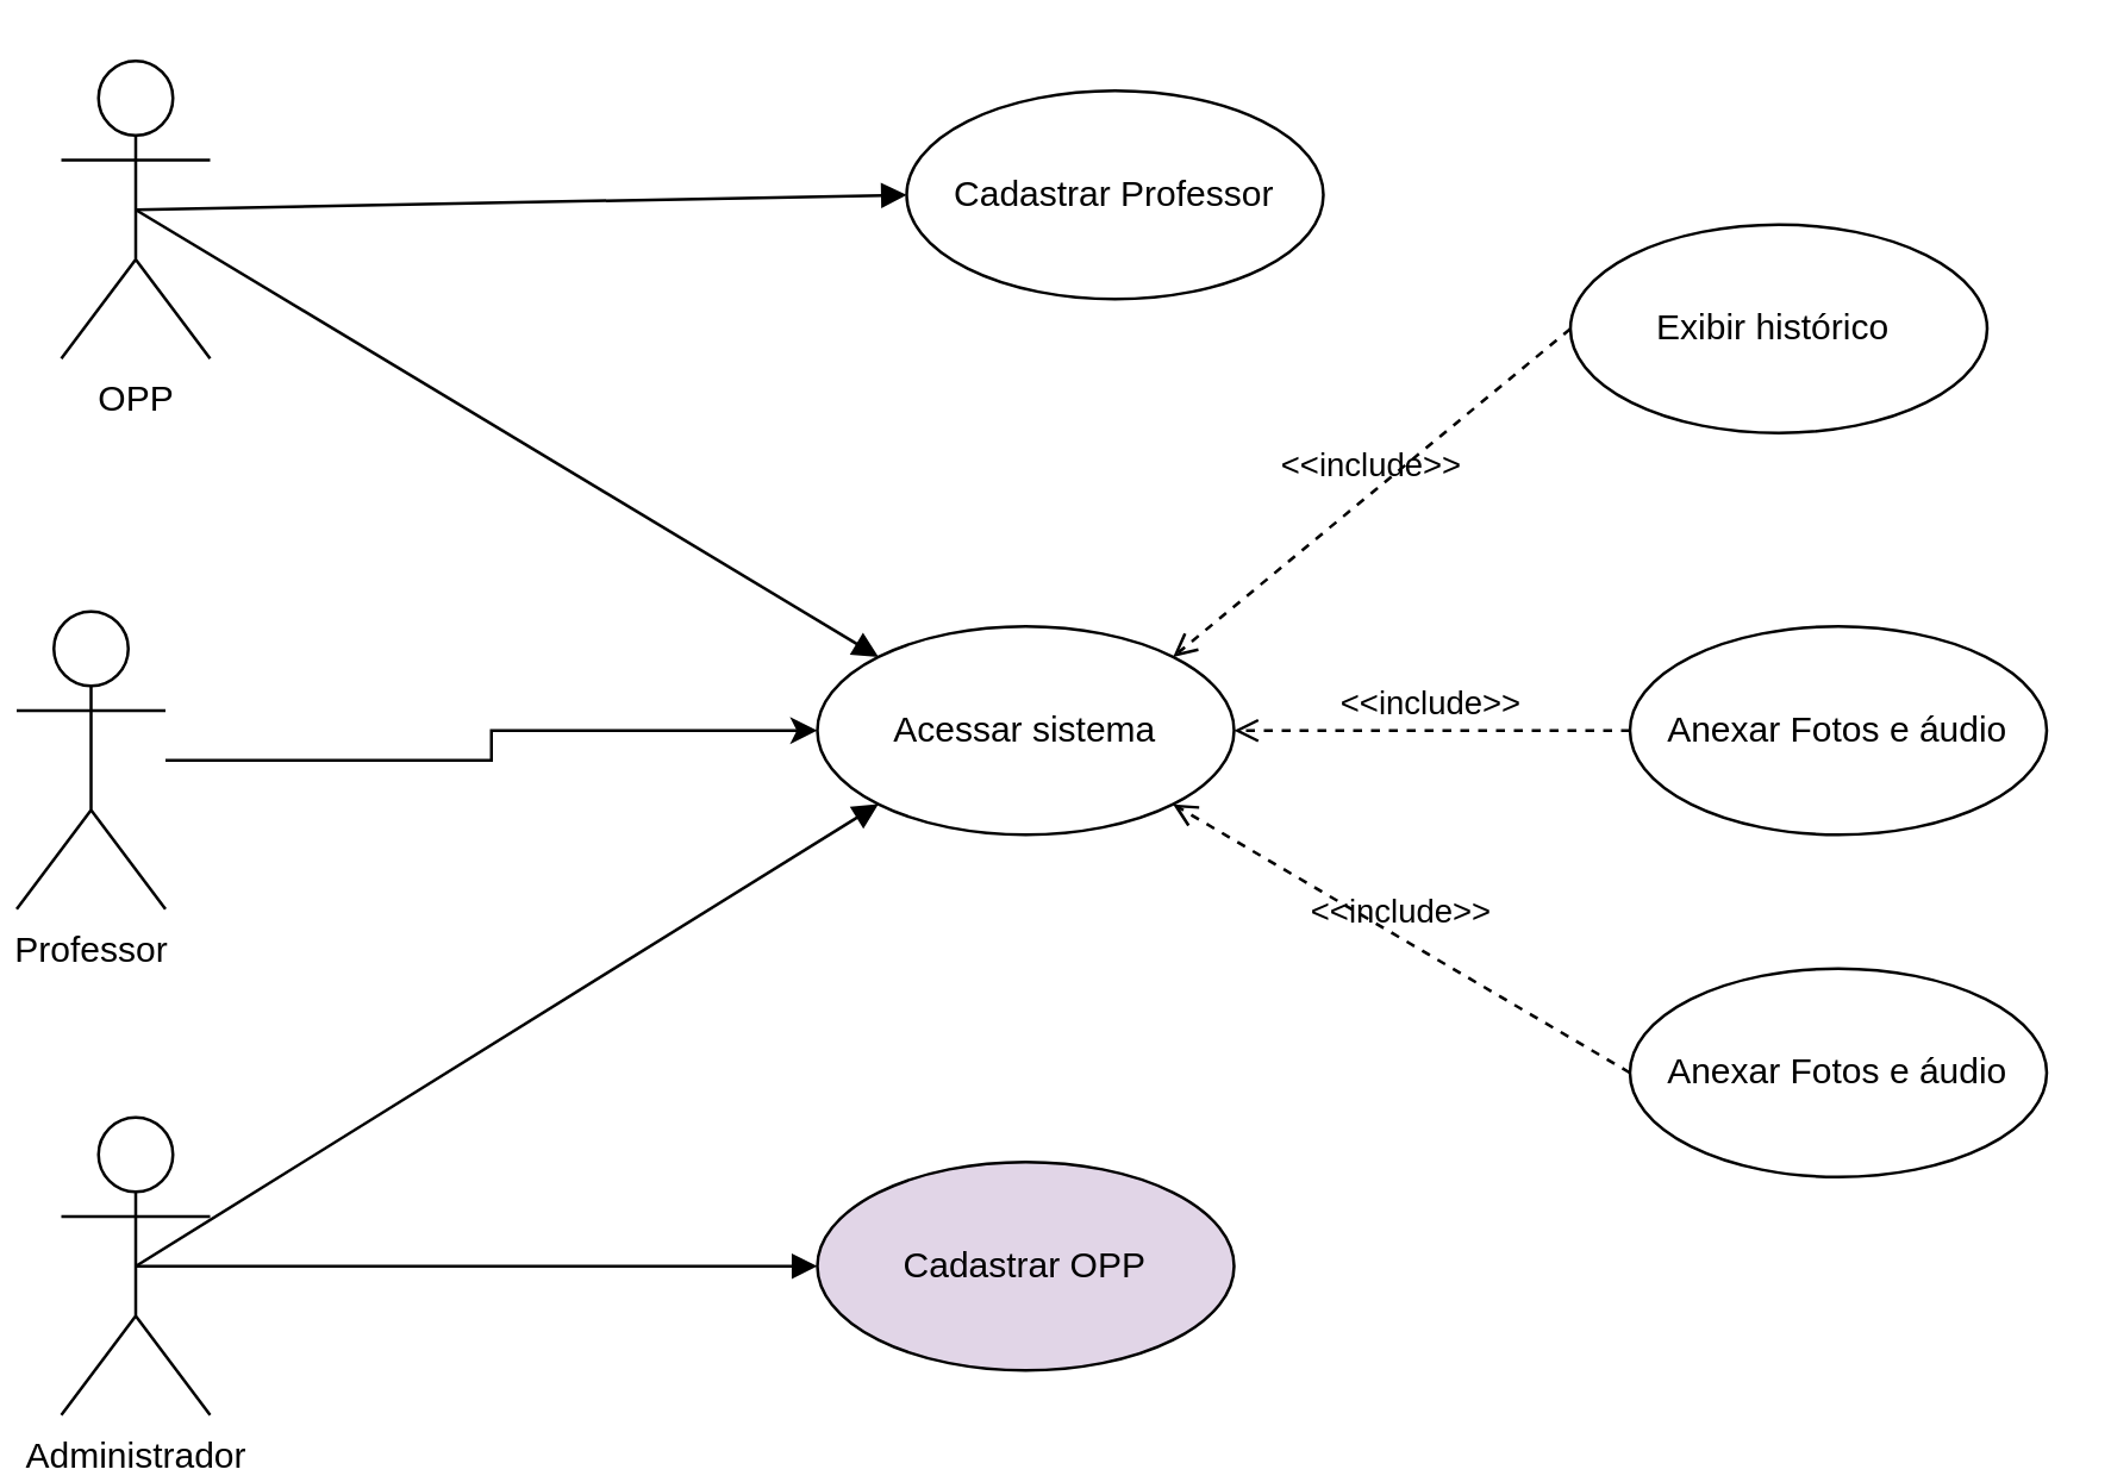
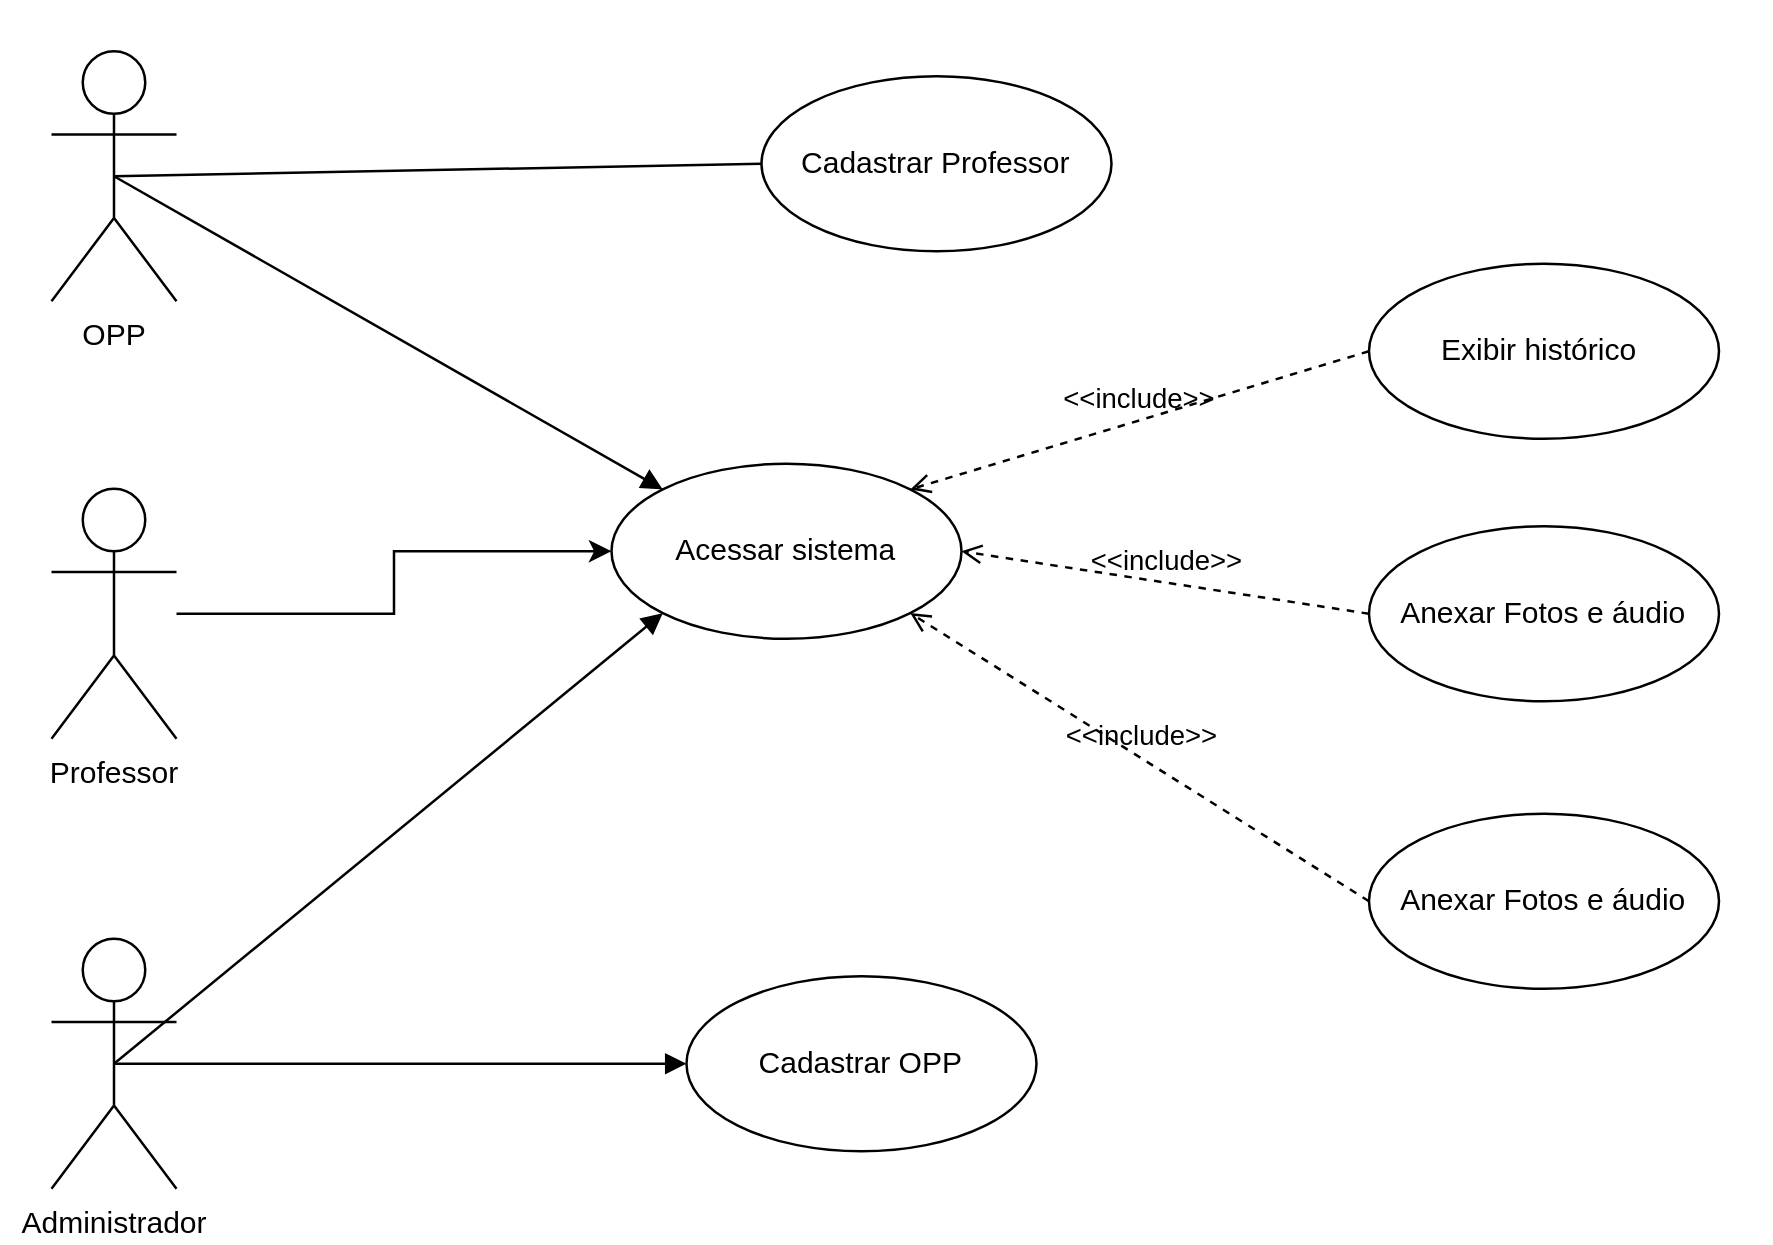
  <mxCell id="0" />
  <mxCell id="1" parent="0" />
  <mxCell id="2" value="OPP&lt;div&gt;&lt;br&gt;&lt;/div&gt;" style="shape=umlActor;verticalLabelPosition=bottom;verticalAlign=top;html=1;" vertex="1" parent="1"><mxGeometry x="20" y="20" width="50" height="100" as="geometry" /></mxCell>
  <mxCell id="3" style="edgeStyle=orthogonalEdgeStyle;rounded=0;orthogonalLoop=1;jettySize=auto;html=1;entryX=0;entryY=0.5;entryDx=0;entryDy=0;" edge="1" parent="1" source="4" target="5"><mxGeometry relative="1" as="geometry" /></mxCell>
- <mxCell id="4" value="Professor" style="shape=umlActor;verticalLabelPosition=bottom;verticalAlign=top;html=1;" vertex="1" parent="1"><mxGeometry x="5" y="205" width="50" height="100" as="geometry" /></mxCell>
- <mxCell id="5" value="Acessar sistema" style="ellipse;whiteSpace=wrap;html=1;" vertex="1" parent="1"><mxGeometry x="274" y="210" width="140" height="70" as="geometry" /></mxCell>
+ <mxCell id="4" value="Professor" style="shape=umlActor;verticalLabelPosition=bottom;verticalAlign=top;html=1;" vertex="1" parent="1"><mxGeometry x="20" y="195" width="50" height="100" as="geometry" /></mxCell>
+ <mxCell id="5" value="Acessar sistema" style="ellipse;whiteSpace=wrap;html=1;" vertex="1" parent="1"><mxGeometry x="244" y="185" width="140" height="70" as="geometry" /></mxCell>
  <mxCell id="6" value="" style="html=1;verticalAlign=bottom;endArrow=block;curved=0;rounded=0;exitX=0.5;exitY=0.5;exitDx=0;exitDy=0;exitPerimeter=0;entryX=0;entryY=0;entryDx=0;entryDy=0;" edge="1" parent="1" source="2" target="5"><mxGeometry width="80" relative="1" as="geometry"><mxPoint x="200" y="185" as="sourcePoint" /><mxPoint x="280" y="185" as="targetPoint" /></mxGeometry></mxCell>
  <mxCell id="7" value="Administrador" style="shape=umlActor;verticalLabelPosition=bottom;verticalAlign=top;html=1;" vertex="1" parent="1"><mxGeometry x="20" y="375" width="50" height="100" as="geometry" /></mxCell>
  <mxCell id="8" value="" style="html=1;verticalAlign=bottom;endArrow=block;curved=0;rounded=0;exitX=0.5;exitY=0.5;exitDx=0;exitDy=0;exitPerimeter=0;entryX=0;entryY=1;entryDx=0;entryDy=0;" edge="1" parent="1" source="7" target="5"><mxGeometry width="80" relative="1" as="geometry"><mxPoint x="55" y="80" as="sourcePoint" /><mxPoint x="305" y="230" as="targetPoint" /></mxGeometry></mxCell>
- <mxCell id="9" value="Cadastrar OPP" style="ellipse;whiteSpace=wrap;html=1;fillColor=#e1d5e7;" vertex="1" parent="1"><mxGeometry x="274" y="390" width="140" height="70" as="geometry" /></mxCell>
+ <mxCell id="9" value="Cadastrar OPP" style="ellipse;whiteSpace=wrap;html=1;" vertex="1" parent="1"><mxGeometry x="274" y="390" width="140" height="70" as="geometry" /></mxCell>
  <mxCell id="10" value="" style="html=1;verticalAlign=bottom;endArrow=block;curved=0;rounded=0;entryX=0;entryY=0.5;entryDx=0;entryDy=0;exitX=0.5;exitY=0.5;exitDx=0;exitDy=0;exitPerimeter=0;" edge="1" parent="1" source="7" target="9"><mxGeometry width="80" relative="1" as="geometry"><mxPoint x="50" y="425" as="sourcePoint" /><mxPoint x="305" y="280" as="targetPoint" /></mxGeometry></mxCell>
  <mxCell id="11" value="Cadastrar Professor" style="ellipse;whiteSpace=wrap;html=1;" vertex="1" parent="1"><mxGeometry x="304" y="30" width="140" height="70" as="geometry" /></mxCell>
- <mxCell id="12" value="" style="html=1;verticalAlign=bottom;endArrow=block;curved=0;rounded=0;exitX=0.5;exitY=0.5;exitDx=0;exitDy=0;exitPerimeter=0;entryX=0;entryY=0.5;entryDx=0;entryDy=0;" edge="1" parent="1" source="2" target="11"><mxGeometry width="80" relative="1" as="geometry"><mxPoint x="55" y="80" as="sourcePoint" /><mxPoint x="305" y="230" as="targetPoint" /></mxGeometry></mxCell>
+ <mxCell id="12" value="" style="html=1;verticalAlign=bottom;endArrow=none;curved=0;rounded=0;exitX=0.5;exitY=0.5;exitDx=0;exitDy=0;exitPerimeter=0;entryX=0;entryY=0.5;entryDx=0;entryDy=0;" edge="1" parent="1" source="2" target="11"><mxGeometry width="80" relative="1" as="geometry"><mxPoint x="55" y="80" as="sourcePoint" /><mxPoint x="305" y="230" as="targetPoint" /></mxGeometry></mxCell>
  <mxCell id="13" value="Anexar Fotos e áudio" style="ellipse;whiteSpace=wrap;html=1;" vertex="1" parent="1"><mxGeometry x="547" y="210" width="140" height="70" as="geometry" /></mxCell>
  <mxCell id="14" value="&amp;lt;&amp;lt;include&amp;gt;&amp;gt;" style="html=1;verticalAlign=bottom;labelBackgroundColor=none;endArrow=open;endFill=0;dashed=1;rounded=0;exitX=0;exitY=0.5;exitDx=0;exitDy=0;entryX=1;entryY=0.5;entryDx=0;entryDy=0;" edge="1" parent="1" source="13" target="5"><mxGeometry width="160" relative="1" as="geometry"><mxPoint x="480" y="405" as="sourcePoint" /><mxPoint x="640" y="405" as="targetPoint" /></mxGeometry></mxCell>
- <mxCell id="15" value="Exibir histórico&amp;nbsp;" style="ellipse;whiteSpace=wrap;html=1;" vertex="1" parent="1"><mxGeometry x="527" y="75" width="140" height="70" as="geometry" /></mxCell>
+ <mxCell id="15" value="Exibir histórico&amp;nbsp;" style="ellipse;whiteSpace=wrap;html=1;" vertex="1" parent="1"><mxGeometry x="547" y="105" width="140" height="70" as="geometry" /></mxCell>
  <mxCell id="16" value="&amp;lt;&amp;lt;include&amp;gt;&amp;gt;" style="html=1;verticalAlign=bottom;labelBackgroundColor=none;endArrow=open;endFill=0;dashed=1;rounded=0;exitX=0;exitY=0.5;exitDx=0;exitDy=0;entryX=1;entryY=0;entryDx=0;entryDy=0;" edge="1" parent="1" source="15" target="5"><mxGeometry width="160" relative="1" as="geometry"><mxPoint x="557" y="255" as="sourcePoint" /><mxPoint x="424" y="255" as="targetPoint" /></mxGeometry></mxCell>
  <mxCell id="17" value="&amp;lt;&amp;lt;include&amp;gt;&amp;gt;" style="html=1;verticalAlign=bottom;labelBackgroundColor=none;endArrow=open;endFill=0;dashed=1;rounded=0;entryX=1;entryY=1;entryDx=0;entryDy=0;exitX=0;exitY=0.5;exitDx=0;exitDy=0;" edge="1" parent="1" source="18" target="5"><mxGeometry width="160" relative="1" as="geometry"><mxPoint x="520" y="315" as="sourcePoint" /><mxPoint x="434" y="265" as="targetPoint" /></mxGeometry></mxCell>
  <mxCell id="18" value="Anexar Fotos e áudio" style="ellipse;whiteSpace=wrap;html=1;" vertex="1" parent="1"><mxGeometry x="547" y="325" width="140" height="70" as="geometry" /></mxCell>
